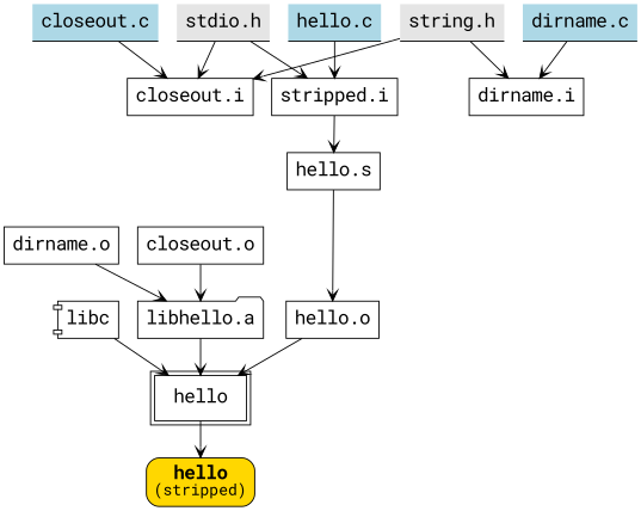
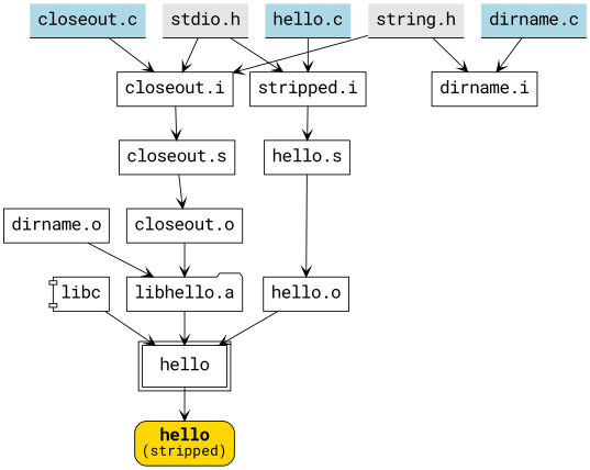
  digraph {
    fontname="Roboto Mono"
    ranksep=0.5
    splines=true
    node [fontname="Roboto Mono" fontsize=18 shape=box]
    edge [arowsize=0.8 arrowhead=vee fontname="Roboto Mono"]
    n1 [color=black fillcolor=gold label=<<b>hello</b><br/><font point-size="15">(stripped)</font>> margin="0.1,0.1" style="rounded,filled"]
    libc [shape=component]
    hello [margin="0.2,0.1" peripheries=2]
    "libhello.a" [shape=folder]
    "hello.c" [color=black fillcolor=lightblue shape=underline style=filled]
    "dirname.c" [color=black fillcolor=lightblue shape=underline style=filled]
    "closeout.c" [color=black fillcolor=lightblue shape=underline style=filled]
    "string.h" [color=black fillcolor=gray90 shape=underline style=filled]
    "stdio.h" [color=black fillcolor=gray90 shape=underline style=filled]
    n10 [label="stripped.i"]
    "dirname.i"
    "closeout.i"
    "hello.s"
+   "closeout.s"
    "hello.o"
    "closeout.o"
    "dirname.o"
    subgraph sub_1 {
      n1
    }
    subgraph sub_2 {
      libc
    }
    subgraph sub_3 {
      hello
    }
    subgraph sub_4 {
      "libhello.a"
    }
    subgraph sub_5 {
      "hello.c"
      "dirname.c"
      "closeout.c"
    }
    subgraph sub_6 {
      "string.h"
      "stdio.h"
    }
    subgraph sub_7 {
      rank=sink
      n1
    }
    subgraph sub_8 {
      rank=same
      "libhello.a"
    }
    subgraph sub_9 {
      rank=source
      "hello.c"
      "dirname.c"
      "closeout.c"
    }
    subgraph sub_10 {
      rank=source
      "string.h"
      "stdio.h"
    }
    libc -> hello
    hello -> n1
    "libhello.a" -> hello
    "hello.c" -> n10
    "dirname.c" -> "dirname.i"
    "closeout.c" -> "closeout.i"
    "string.h" -> "dirname.i"
    "string.h" -> "closeout.i"
    "stdio.h" -> n10
    "stdio.h" -> "closeout.i"
    n10 -> "hello.s"
+   "closeout.i" -> "closeout.s"
    "hello.s" -> "hello.o"
+   "closeout.s" -> "closeout.o"
    "hello.o" -> hello
    "closeout.o" -> "libhello.a"
    "dirname.o" -> "libhello.a"
  }
